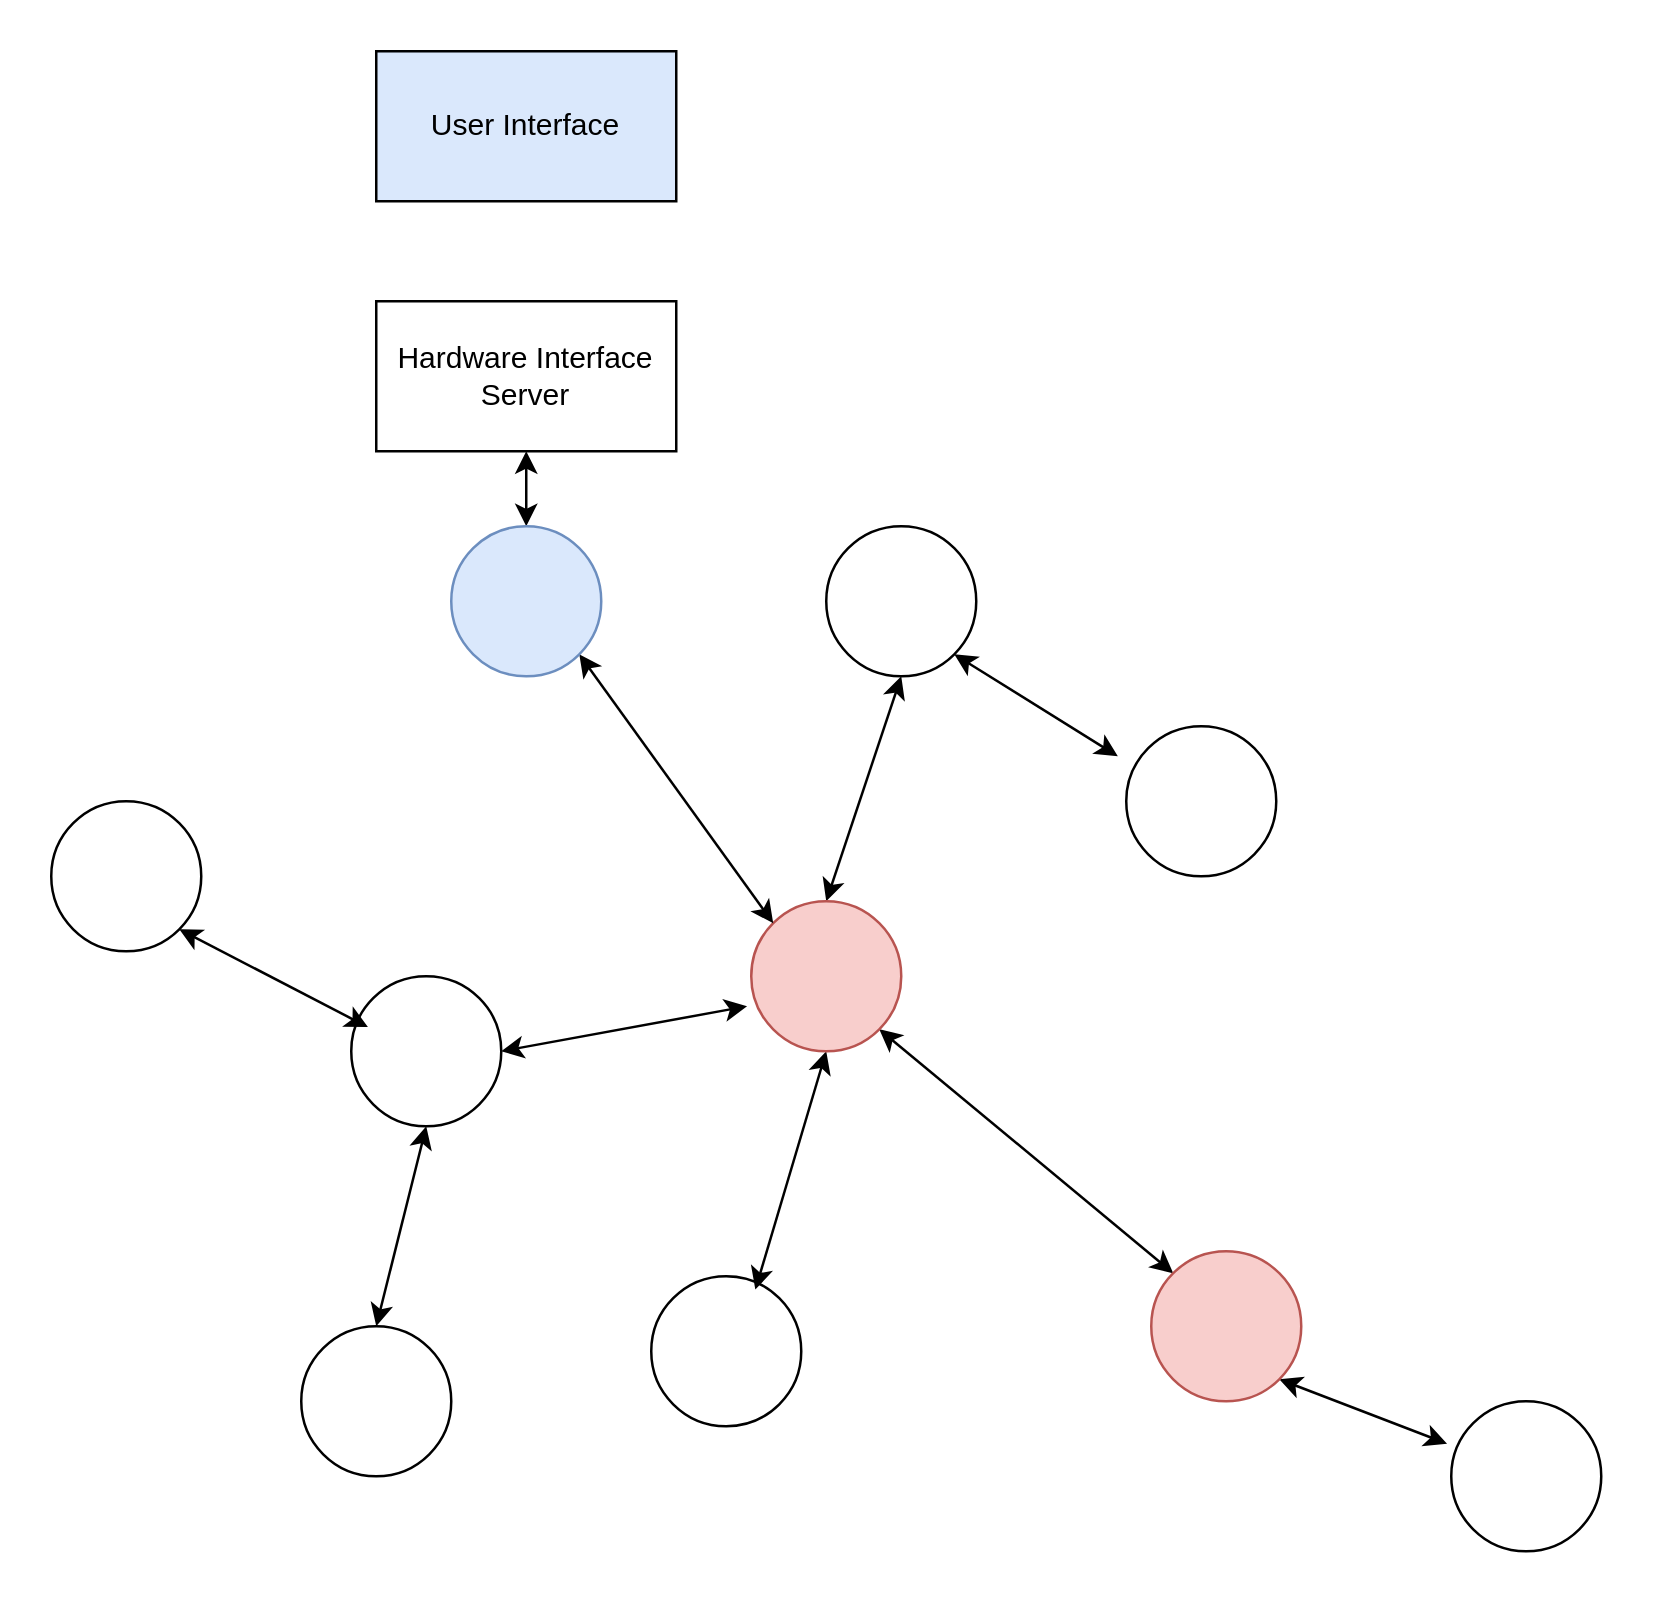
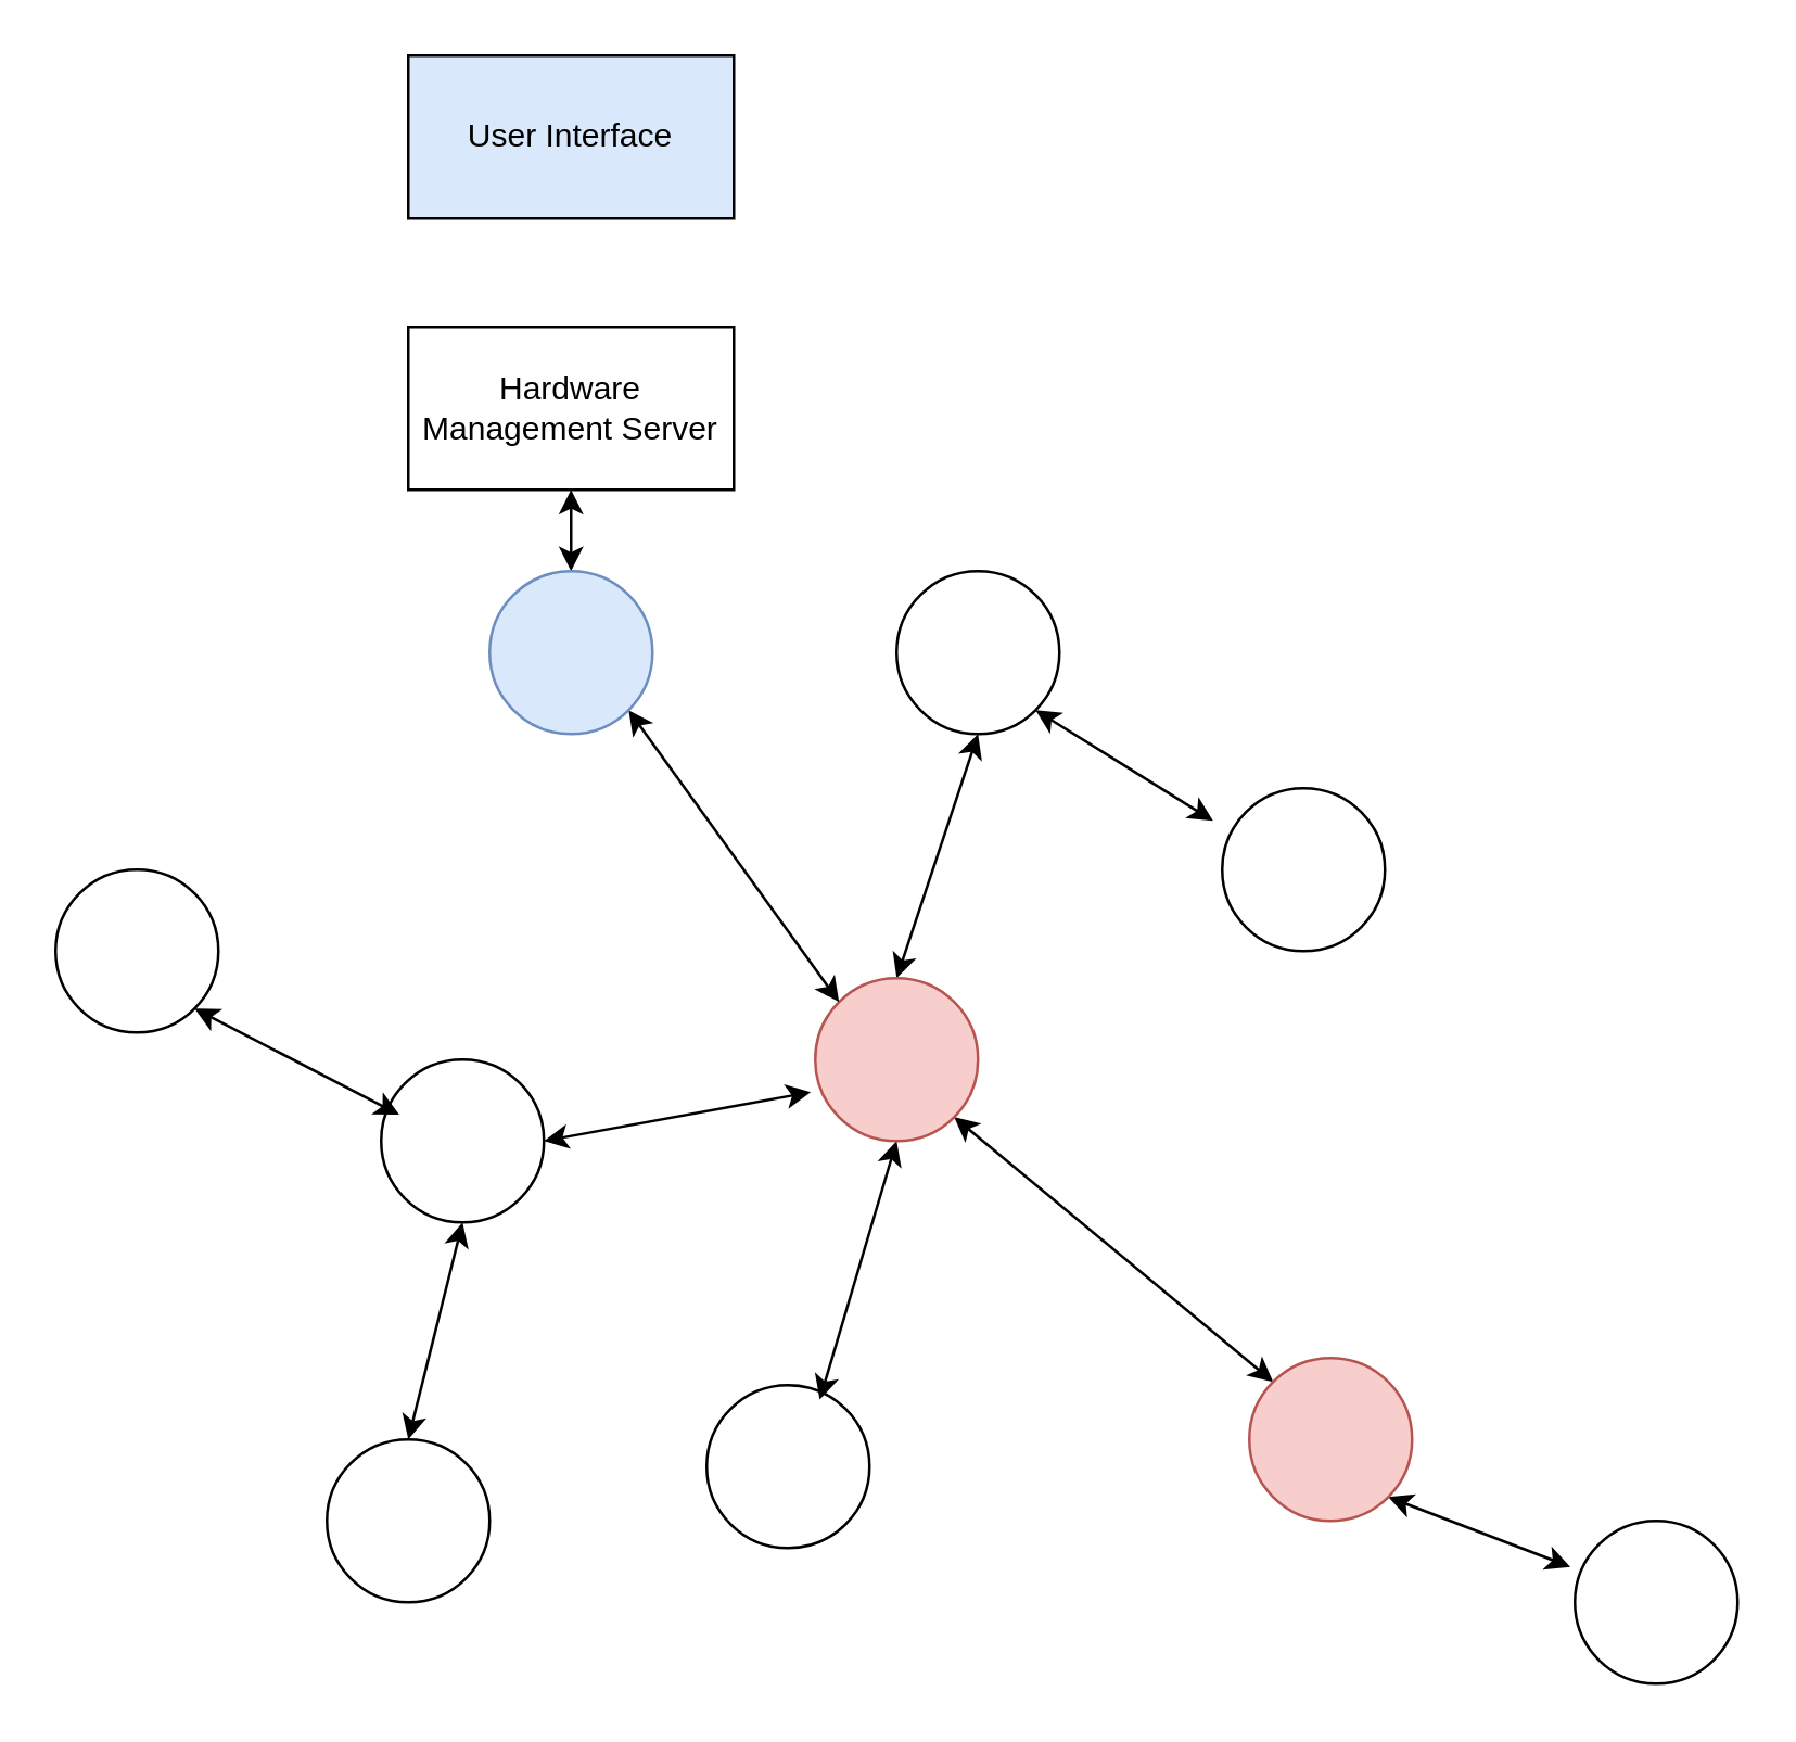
  <mxCell id="0" />
  <mxCell id="1" parent="0" />
  <mxCell id="2" value="" style="ellipse;whiteSpace=wrap;html=1;aspect=fixed;" vertex="1" parent="1"><mxGeometry x="120" y="530" width="60" height="60" as="geometry" /></mxCell>
  <mxCell id="3" value="" style="ellipse;whiteSpace=wrap;html=1;aspect=fixed;" vertex="1" parent="1"><mxGeometry x="260" y="510" width="60" height="60" as="geometry" /></mxCell>
  <mxCell id="4" style="edgeStyle=none;rounded=0;orthogonalLoop=1;jettySize=auto;html=1;exitX=1;exitY=0.5;exitDx=0;exitDy=0;entryX=-0.028;entryY=0.7;entryDx=0;entryDy=0;entryPerimeter=0;startArrow=classic;startFill=1;" edge="1" parent="1" source="6" target="10"><mxGeometry relative="1" as="geometry" /></mxCell>
  <mxCell id="5" style="edgeStyle=none;rounded=0;orthogonalLoop=1;jettySize=auto;html=1;exitX=0.5;exitY=1;exitDx=0;exitDy=0;entryX=0.5;entryY=0;entryDx=0;entryDy=0;startArrow=classic;startFill=1;" edge="1" parent="1" source="6" target="2"><mxGeometry relative="1" as="geometry" /></mxCell>
  <mxCell id="6" value="" style="ellipse;whiteSpace=wrap;html=1;aspect=fixed;" vertex="1" parent="1"><mxGeometry x="140" y="390" width="60" height="60" as="geometry" /></mxCell>
  <mxCell id="7" style="edgeStyle=none;rounded=0;orthogonalLoop=1;jettySize=auto;html=1;exitX=0.5;exitY=0;exitDx=0;exitDy=0;entryX=0.5;entryY=1;entryDx=0;entryDy=0;startArrow=classic;startFill=1;" edge="1" parent="1" source="10" target="20"><mxGeometry relative="1" as="geometry" /></mxCell>
  <mxCell id="8" style="edgeStyle=none;rounded=0;orthogonalLoop=1;jettySize=auto;html=1;exitX=0.5;exitY=1;exitDx=0;exitDy=0;entryX=0.694;entryY=0.089;entryDx=0;entryDy=0;entryPerimeter=0;startArrow=classic;startFill=1;" edge="1" parent="1" source="10" target="3"><mxGeometry relative="1" as="geometry" /></mxCell>
  <mxCell id="9" style="edgeStyle=none;rounded=0;orthogonalLoop=1;jettySize=auto;html=1;exitX=1;exitY=1;exitDx=0;exitDy=0;entryX=0;entryY=0;entryDx=0;entryDy=0;startArrow=classic;startFill=1;" edge="1" parent="1" source="10" target="12"><mxGeometry relative="1" as="geometry" /></mxCell>
  <mxCell id="10" value="" style="ellipse;whiteSpace=wrap;html=1;aspect=fixed;fillColor=#f8cecc;strokeColor=#b85450;" vertex="1" parent="1"><mxGeometry x="300" y="360" width="60" height="60" as="geometry" /></mxCell>
  <mxCell id="11" style="edgeStyle=none;rounded=0;orthogonalLoop=1;jettySize=auto;html=1;exitX=1;exitY=1;exitDx=0;exitDy=0;entryX=-0.028;entryY=0.283;entryDx=0;entryDy=0;entryPerimeter=0;startArrow=classic;startFill=1;" edge="1" parent="1" source="12" target="21"><mxGeometry relative="1" as="geometry" /></mxCell>
  <mxCell id="12" value="" style="ellipse;whiteSpace=wrap;html=1;aspect=fixed;fillColor=#f8cecc;strokeColor=#b85450;" vertex="1" parent="1"><mxGeometry x="460" y="500" width="60" height="60" as="geometry" /></mxCell>
  <mxCell id="13" style="edgeStyle=none;rounded=0;orthogonalLoop=1;jettySize=auto;html=1;exitX=1;exitY=1;exitDx=0;exitDy=0;entryX=0.111;entryY=0.339;entryDx=0;entryDy=0;entryPerimeter=0;startArrow=classic;startFill=1;" edge="1" parent="1" source="14" target="6"><mxGeometry relative="1" as="geometry" /></mxCell>
  <mxCell id="14" value="" style="ellipse;whiteSpace=wrap;html=1;aspect=fixed;" vertex="1" parent="1"><mxGeometry x="20" y="320" width="60" height="60" as="geometry" /></mxCell>
  <mxCell id="15" style="rounded=0;orthogonalLoop=1;jettySize=auto;html=1;exitX=1;exitY=1;exitDx=0;exitDy=0;entryX=0;entryY=0;entryDx=0;entryDy=0;startArrow=classic;startFill=1;" edge="1" parent="1" source="17" target="10"><mxGeometry relative="1" as="geometry" /></mxCell>
  <mxCell id="16" style="edgeStyle=none;rounded=0;orthogonalLoop=1;jettySize=auto;html=1;exitX=0.5;exitY=0;exitDx=0;exitDy=0;entryX=0.5;entryY=1;entryDx=0;entryDy=0;startArrow=classic;startFill=1;" edge="1" parent="1" source="17" target="22"><mxGeometry relative="1" as="geometry" /></mxCell>
  <mxCell id="17" value="" style="ellipse;whiteSpace=wrap;html=1;aspect=fixed;fillColor=#dae8fc;strokeColor=#6c8ebf;" vertex="1" parent="1"><mxGeometry x="180" y="210" width="60" height="60" as="geometry" /></mxCell>
  <mxCell id="18" value="" style="ellipse;whiteSpace=wrap;html=1;aspect=fixed;" vertex="1" parent="1"><mxGeometry x="450" y="290" width="60" height="60" as="geometry" /></mxCell>
  <mxCell id="19" style="edgeStyle=none;rounded=0;orthogonalLoop=1;jettySize=auto;html=1;exitX=1;exitY=1;exitDx=0;exitDy=0;entryX=-0.056;entryY=0.2;entryDx=0;entryDy=0;entryPerimeter=0;startArrow=classic;startFill=1;" edge="1" parent="1" source="20" target="18"><mxGeometry relative="1" as="geometry" /></mxCell>
  <mxCell id="20" value="" style="ellipse;whiteSpace=wrap;html=1;aspect=fixed;" vertex="1" parent="1"><mxGeometry x="330" y="210" width="60" height="60" as="geometry" /></mxCell>
  <mxCell id="21" value="" style="ellipse;whiteSpace=wrap;html=1;aspect=fixed;" vertex="1" parent="1"><mxGeometry x="580" y="560" width="60" height="60" as="geometry" /></mxCell>
- <mxCell id="22" value="Hardware Interface Server" style="rounded=0;whiteSpace=wrap;html=1;" vertex="1" parent="1"><mxGeometry x="150" y="120" width="120" height="60" as="geometry" /></mxCell>
+ <mxCell id="22" value="Hardware Management Server" style="rounded=0;whiteSpace=wrap;html=1;" vertex="1" parent="1"><mxGeometry x="150" y="120" width="120" height="60" as="geometry" /></mxCell>
  <mxCell id="23" value="User Interface" style="rounded=0;whiteSpace=wrap;html=1;fillColor=#dae8fc;" vertex="1" parent="1"><mxGeometry x="150" y="20" width="120" height="60" as="geometry" /></mxCell>
